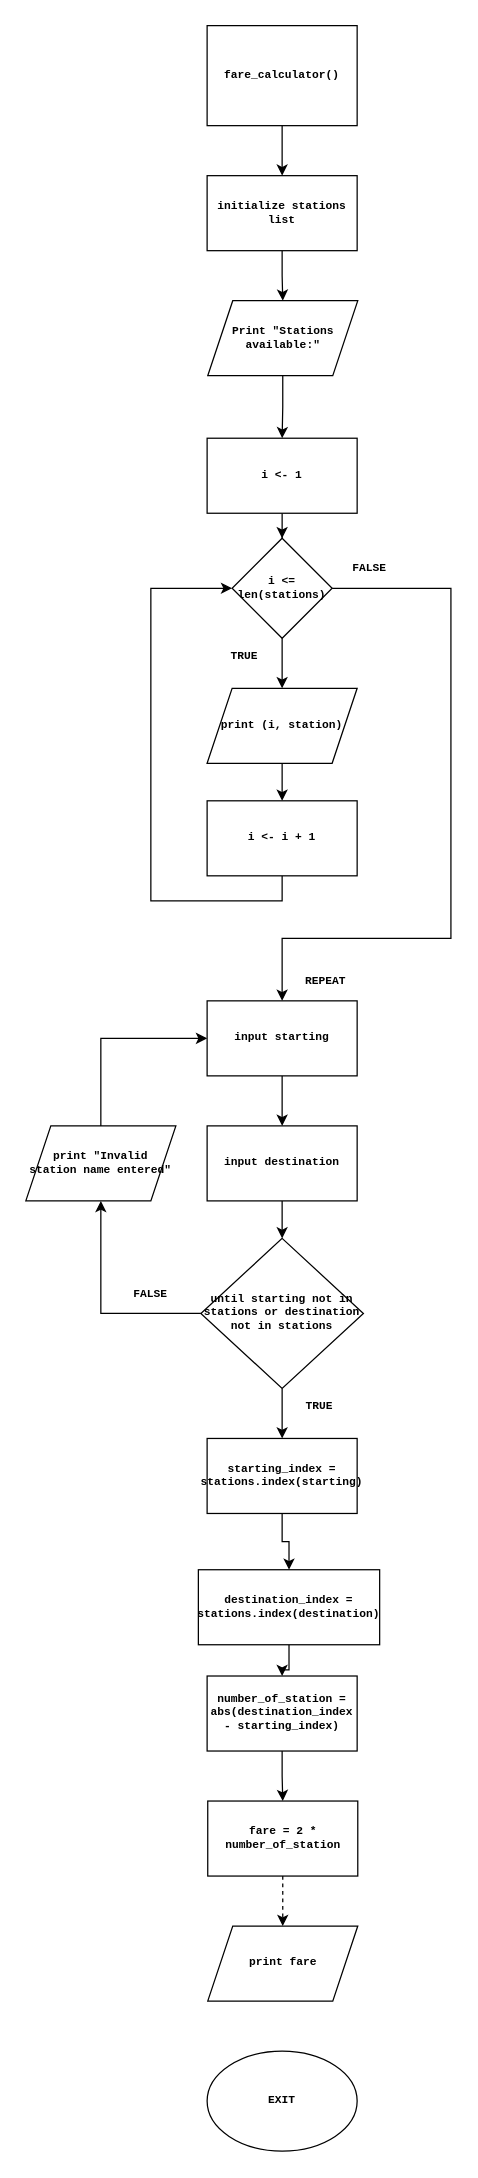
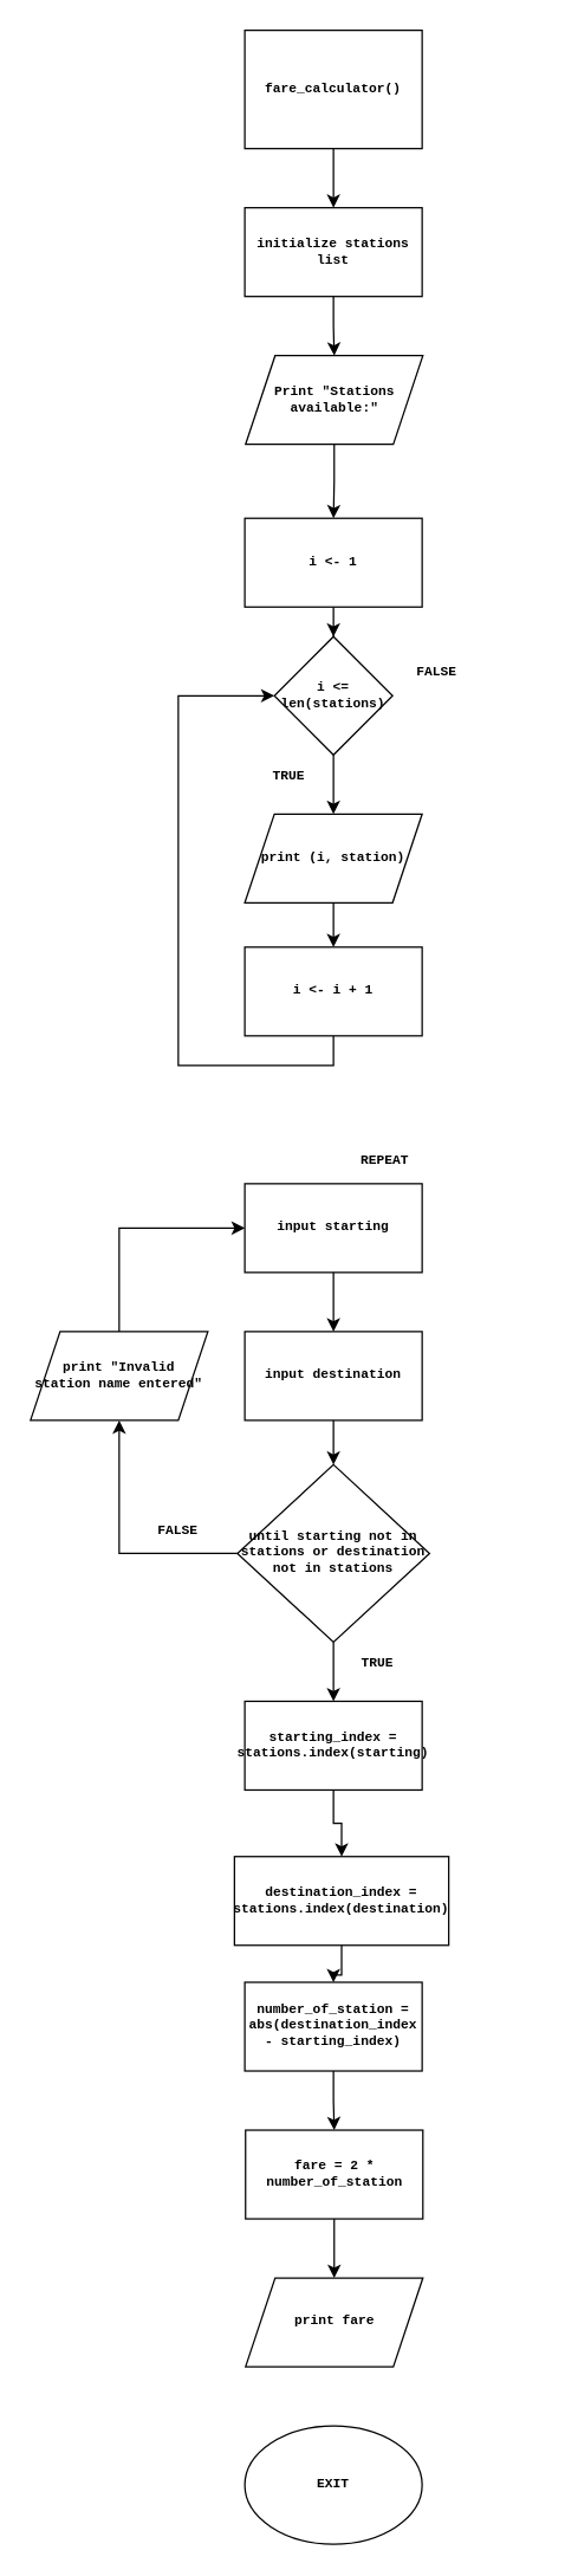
  <mxCell id="0" />
  <mxCell id="1" parent="0" />
  <mxCell id="2" value="" style="edgeStyle=orthogonalEdgeStyle;rounded=0;orthogonalLoop=1;jettySize=auto;html=1;fontFamily=Courier New;fontStyle=1;fontSize=9;" edge="1" parent="1" source="3" target="5"><mxGeometry relative="1" as="geometry" /></mxCell>
  <mxCell id="3" value="fare_calculator()" style="whiteSpace=wrap;html=1;fontFamily=Courier New;fontStyle=1;fontSize=9;rounded=0;" vertex="1" parent="1"><mxGeometry x="165" width="120" height="80" as="geometry" y="20" /></mxCell>
  <mxCell id="4" style="edgeStyle=orthogonalEdgeStyle;rounded=0;orthogonalLoop=1;jettySize=auto;html=1;entryX=0.5;entryY=0;entryDx=0;entryDy=0;" edge="1" parent="1" source="5" target="39"><mxGeometry relative="1" as="geometry" /></mxCell>
  <mxCell id="5" value="initialize stations list" style="whiteSpace=wrap;html=1;fontFamily=Courier New;fontStyle=1;fontSize=9;" vertex="1" parent="1"><mxGeometry x="165" y="140" width="120" height="60" as="geometry" /></mxCell>
  <mxCell id="6" value="" style="edgeStyle=orthogonalEdgeStyle;rounded=0;orthogonalLoop=1;jettySize=auto;html=1;fontFamily=Courier New;fontStyle=1;fontSize=9;" edge="1" parent="1" source="7" target="10"><mxGeometry relative="1" as="geometry" /></mxCell>
  <mxCell id="7" value="i &amp;lt;- 1" style="whiteSpace=wrap;html=1;align=center;fontFamily=Courier New;fontStyle=1;fontSize=9;" vertex="1" parent="1"><mxGeometry x="165" y="350" width="120" height="60" as="geometry" /></mxCell>
  <mxCell id="8" value="" style="edgeStyle=orthogonalEdgeStyle;rounded=0;orthogonalLoop=1;jettySize=auto;html=1;fontFamily=Courier New;fontStyle=1;fontSize=9;" edge="1" parent="1" source="10" target="12"><mxGeometry relative="1" as="geometry" /></mxCell>
- <mxCell id="9" value="" style="edgeStyle=orthogonalEdgeStyle;rounded=0;orthogonalLoop=1;jettySize=auto;html=1;entryX=0.5;entryY=0;entryDx=0;entryDy=0;fontFamily=Courier New;fontStyle=1;fontSize=9;" edge="1" parent="1" source="10" target="17"><mxGeometry relative="1" as="geometry"><mxPoint x="230" y="780" as="targetPoint" /><Array as="points"><mxPoint x="360" y="470" /><mxPoint x="360" y="750" /><mxPoint x="225" y="750" /></Array></mxGeometry></mxCell>
  <mxCell id="10" value="i &amp;lt;= len(stations)" style="rhombus;whiteSpace=wrap;html=1;fontFamily=Courier New;fontStyle=1;fontSize=9;" vertex="1" parent="1"><mxGeometry x="185" y="430" width="80" height="80" as="geometry" /></mxCell>
  <mxCell id="11" value="" style="edgeStyle=orthogonalEdgeStyle;rounded=0;orthogonalLoop=1;jettySize=auto;html=1;fontFamily=Courier New;fontStyle=1;fontSize=9;" edge="1" parent="1" source="12" target="14"><mxGeometry relative="1" as="geometry" /></mxCell>
  <mxCell id="12" value="print (i, station)" style="shape=parallelogram;perimeter=parallelogramPerimeter;whiteSpace=wrap;html=1;fixedSize=1;fontFamily=Courier New;fontStyle=1;fontSize=9;" vertex="1" parent="1"><mxGeometry x="165" y="550" width="120" height="60" as="geometry" /></mxCell>
  <mxCell id="13" style="edgeStyle=orthogonalEdgeStyle;rounded=0;orthogonalLoop=1;jettySize=auto;html=1;entryX=0;entryY=0.5;entryDx=0;entryDy=0;exitX=0.5;exitY=1;exitDx=0;exitDy=0;fontFamily=Courier New;fontStyle=1;fontSize=9;" edge="1" parent="1" source="14" target="10"><mxGeometry relative="1" as="geometry"><Array as="points"><mxPoint x="225" y="720" /><mxPoint x="120" y="720" /><mxPoint x="120" y="470" /></Array></mxGeometry></mxCell>
  <mxCell id="14" value="i &amp;lt;- i + 1" style="whiteSpace=wrap;html=1;fontFamily=Courier New;fontStyle=1;fontSize=9;" vertex="1" parent="1"><mxGeometry x="165" y="640" width="120" height="60" as="geometry" /></mxCell>
  <mxCell id="15" value="TRUE" style="text;html=1;align=center;verticalAlign=middle;whiteSpace=wrap;rounded=0;fontFamily=Courier New;fontStyle=1;fontSize=9;" vertex="1" parent="1"><mxGeometry x="165" y="510" width="60" height="30" as="geometry" /></mxCell>
  <mxCell id="16" value="" style="edgeStyle=orthogonalEdgeStyle;rounded=0;orthogonalLoop=1;jettySize=auto;html=1;fontFamily=Courier New;fontStyle=1;fontSize=9;" edge="1" parent="1" source="17" target="21"><mxGeometry relative="1" as="geometry" /></mxCell>
  <mxCell id="17" value="input starting" style="whiteSpace=wrap;html=1;fontFamily=Courier New;fontStyle=1;fontSize=9;" vertex="1" parent="1"><mxGeometry x="165" y="800" width="120" height="60" as="geometry" /></mxCell>
  <mxCell id="18" value="REPEAT" style="text;html=1;align=center;verticalAlign=middle;whiteSpace=wrap;rounded=0;fontFamily=Courier New;fontStyle=1;fontSize=9;" vertex="1" parent="1"><mxGeometry x="230" y="770" width="60" height="30" as="geometry" /></mxCell>
  <mxCell id="19" value="FALSE" style="text;html=1;align=center;verticalAlign=middle;whiteSpace=wrap;rounded=0;fontFamily=Courier New;fontStyle=1;fontSize=9;" vertex="1" parent="1"><mxGeometry x="265" y="440" width="60" height="30" as="geometry" /></mxCell>
  <mxCell id="20" value="" style="edgeStyle=orthogonalEdgeStyle;rounded=0;orthogonalLoop=1;jettySize=auto;html=1;fontFamily=Courier New;fontStyle=1;fontSize=9;" edge="1" parent="1" source="21" target="24"><mxGeometry relative="1" as="geometry" /></mxCell>
  <mxCell id="21" value="input destination" style="whiteSpace=wrap;html=1;fontFamily=Courier New;fontStyle=1;fontSize=9;" vertex="1" parent="1"><mxGeometry x="165" y="900" width="120" height="60" as="geometry" /></mxCell>
  <mxCell id="22" value="" style="edgeStyle=orthogonalEdgeStyle;rounded=0;orthogonalLoop=1;jettySize=auto;html=1;fontFamily=Courier New;fontStyle=1;fontSize=9;" edge="1" parent="1" source="24" target="27"><mxGeometry relative="1" as="geometry" /></mxCell>
  <mxCell id="23" value="" style="edgeStyle=orthogonalEdgeStyle;rounded=0;orthogonalLoop=1;jettySize=auto;html=1;fontFamily=Courier New;fontStyle=1;fontSize=9;" edge="1" parent="1" source="24" target="29"><mxGeometry relative="1" as="geometry" /></mxCell>
  <mxCell id="24" value="until starting not in stations or destination not in stations" style="rhombus;whiteSpace=wrap;html=1;fontFamily=Courier New;fontStyle=1;fontSize=9;" vertex="1" parent="1"><mxGeometry x="160" y="990" width="130" height="120" as="geometry" /></mxCell>
  <mxCell id="25" value="FALSE" style="text;html=1;align=center;verticalAlign=middle;whiteSpace=wrap;rounded=0;fontFamily=Courier New;fontStyle=1;fontSize=9;" vertex="1" parent="1"><mxGeometry x="90" y="1020" width="60" height="30" as="geometry" /></mxCell>
  <mxCell id="26" style="edgeStyle=orthogonalEdgeStyle;rounded=0;orthogonalLoop=1;jettySize=auto;html=1;entryX=0;entryY=0.5;entryDx=0;entryDy=0;exitX=0.5;exitY=0;exitDx=0;exitDy=0;fontFamily=Courier New;fontStyle=1;fontSize=9;" edge="1" parent="1" source="27" target="17"><mxGeometry relative="1" as="geometry" /></mxCell>
  <mxCell id="27" value="print &quot;Invalid station name entered&quot;" style="shape=parallelogram;perimeter=parallelogramPerimeter;whiteSpace=wrap;html=1;fixedSize=1;fontFamily=Courier New;fontStyle=1;fontSize=9;" vertex="1" parent="1"><mxGeometry x="20" y="900" width="120" height="60" as="geometry" /></mxCell>
  <mxCell id="28" value="" style="edgeStyle=orthogonalEdgeStyle;rounded=0;orthogonalLoop=1;jettySize=auto;html=1;fontFamily=Courier New;fontStyle=1;fontSize=9;" edge="1" parent="1" source="29" target="31"><mxGeometry relative="1" as="geometry" /></mxCell>
  <mxCell id="29" value="starting_index = stations.index(starting)" style="whiteSpace=wrap;html=1;fontFamily=Courier New;fontStyle=1;fontSize=9;" vertex="1" parent="1"><mxGeometry x="165" y="1150" width="120" height="60" as="geometry" /></mxCell>
  <mxCell id="30" value="" style="edgeStyle=orthogonalEdgeStyle;rounded=0;orthogonalLoop=1;jettySize=auto;html=1;fontFamily=Courier New;fontStyle=1;fontSize=9;" edge="1" parent="1" source="31" target="33"><mxGeometry relative="1" as="geometry" /></mxCell>
  <mxCell id="31" value="destination_index = stations.index(destination)" style="whiteSpace=wrap;html=1;fontFamily=Courier New;fontStyle=1;fontSize=9;" vertex="1" parent="1"><mxGeometry x="158" y="1255" width="145" height="60" as="geometry" /></mxCell>
  <mxCell id="32" value="" style="edgeStyle=orthogonalEdgeStyle;rounded=0;orthogonalLoop=1;jettySize=auto;html=1;" edge="1" parent="1" source="33" target="35"><mxGeometry relative="1" as="geometry" /></mxCell>
  <mxCell id="33" value="number_of_station = abs(destination_index - starting_index)" style="whiteSpace=wrap;html=1;fontFamily=Courier New;fontStyle=1;fontSize=9;" vertex="1" parent="1"><mxGeometry x="165" y="1340" width="120" height="60" as="geometry" /></mxCell>
- <mxCell id="34" value="" style="edgeStyle=orthogonalEdgeStyle;rounded=0;orthogonalLoop=1;jettySize=auto;html=1;dashed=1;" edge="1" parent="1" source="35" target="36"><mxGeometry relative="1" as="geometry" /></mxCell>
+ <mxCell id="34" value="" style="edgeStyle=orthogonalEdgeStyle;rounded=0;orthogonalLoop=1;jettySize=auto;html=1;" edge="1" parent="1" source="35" target="36"><mxGeometry relative="1" as="geometry" /></mxCell>
  <mxCell id="35" value="fare = 2 * number_of_station" style="whiteSpace=wrap;html=1;fontSize=9;fontFamily=Courier New;fontStyle=1;" vertex="1" parent="1"><mxGeometry x="165.5" y="1440" width="120" height="60" as="geometry" /></mxCell>
  <mxCell id="36" value="print fare" style="shape=parallelogram;perimeter=parallelogramPerimeter;whiteSpace=wrap;html=1;fixedSize=1;fontSize=9;fontFamily=Courier New;fontStyle=1;" vertex="1" parent="1"><mxGeometry x="165.5" y="1540" width="120" height="60" as="geometry" /></mxCell>
  <mxCell id="37" value="EXIT" style="ellipse;whiteSpace=wrap;html=1;fontFamily=Courier New;fontStyle=1;fontSize=9;" vertex="1" parent="1"><mxGeometry x="165" y="1640" width="120" height="80" as="geometry" /></mxCell>
  <mxCell id="38" value="" style="edgeStyle=orthogonalEdgeStyle;rounded=0;orthogonalLoop=1;jettySize=auto;html=1;" edge="1" parent="1" source="39" target="7"><mxGeometry relative="1" as="geometry" /></mxCell>
  <mxCell id="39" value="Print &quot;Stations available:&quot;" style="shape=parallelogram;perimeter=parallelogramPerimeter;whiteSpace=wrap;html=1;fixedSize=1;fontFamily=Courier New;fontStyle=1;fontSize=9;" vertex="1" parent="1"><mxGeometry x="165.5" y="240" width="120" height="60" as="geometry" /></mxCell>
  <mxCell id="40" value="TRUE" style="text;html=1;align=center;verticalAlign=middle;whiteSpace=wrap;rounded=0;fontFamily=Courier New;fontStyle=1;fontSize=9;" vertex="1" parent="1"><mxGeometry x="225" y="1110" width="60" height="30" as="geometry" /></mxCell>
